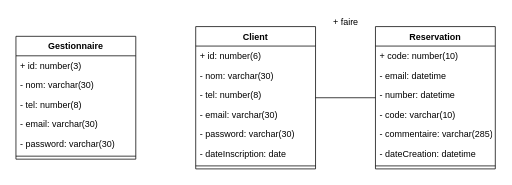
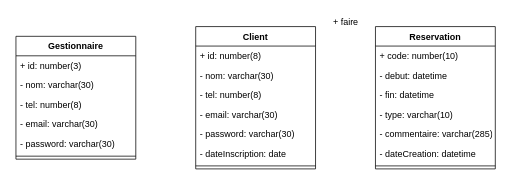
  <mxCell id="0" />
  <mxCell id="1" parent="0" />
  <mxCell id="2" value="Client" style="swimlane;fontStyle=1;align=center;verticalAlign=top;childLayout=stackLayout;horizontal=1;startSize=26;horizontalStack=0;resizeParent=1;resizeParentMax=0;resizeLast=0;collapsible=1;marginBottom=0;" parent="1" vertex="1"><mxGeometry x="260" y="35" width="160" height="190" as="geometry" /></mxCell>
- <mxCell id="3" value="+ id: number(6)" style="text;strokeColor=none;fillColor=none;align=left;verticalAlign=top;spacingLeft=4;spacingRight=4;overflow=hidden;rotatable=0;points=[[0,0.5],[1,0.5]];portConstraint=eastwest;" parent="2" vertex="1"><mxGeometry y="26" width="160" height="26" as="geometry" /></mxCell>
+ <mxCell id="3" value="+ id: number(8)" style="text;strokeColor=none;fillColor=none;align=left;verticalAlign=top;spacingLeft=4;spacingRight=4;overflow=hidden;rotatable=0;points=[[0,0.5],[1,0.5]];portConstraint=eastwest;" parent="2" vertex="1"><mxGeometry y="26" width="160" height="26" as="geometry" /></mxCell>
  <mxCell id="4" value="- nom: varchar(30)" style="text;strokeColor=none;fillColor=none;align=left;verticalAlign=top;spacingLeft=4;spacingRight=4;overflow=hidden;rotatable=0;points=[[0,0.5],[1,0.5]];portConstraint=eastwest;" parent="2" vertex="1"><mxGeometry y="52" width="160" height="26" as="geometry" /></mxCell>
  <mxCell id="5" value="- tel: number(8)" style="text;strokeColor=none;fillColor=none;align=left;verticalAlign=top;spacingLeft=4;spacingRight=4;overflow=hidden;rotatable=0;points=[[0,0.5],[1,0.5]];portConstraint=eastwest;" parent="2" vertex="1"><mxGeometry y="78" width="160" height="26" as="geometry" /></mxCell>
  <mxCell id="6" value="- email: varchar(30)" style="text;strokeColor=none;fillColor=none;align=left;verticalAlign=top;spacingLeft=4;spacingRight=4;overflow=hidden;rotatable=0;points=[[0,0.5],[1,0.5]];portConstraint=eastwest;" parent="2" vertex="1"><mxGeometry y="104" width="160" height="26" as="geometry" /></mxCell>
  <mxCell id="7" value="- password: varchar(30)" style="text;strokeColor=none;fillColor=none;align=left;verticalAlign=top;spacingLeft=4;spacingRight=4;overflow=hidden;rotatable=0;points=[[0,0.5],[1,0.5]];portConstraint=eastwest;" parent="2" vertex="1"><mxGeometry y="130" width="160" height="26" as="geometry" /></mxCell>
  <mxCell id="8" value="- dateInscription: date" style="text;strokeColor=none;fillColor=none;align=left;verticalAlign=top;spacingLeft=4;spacingRight=4;overflow=hidden;rotatable=0;points=[[0,0.5],[1,0.5]];portConstraint=eastwest;" parent="2" vertex="1"><mxGeometry y="156" width="160" height="26" as="geometry" /></mxCell>
  <mxCell id="9" value="" style="line;strokeWidth=1;fillColor=none;align=left;verticalAlign=middle;spacingTop=-1;spacingLeft=3;spacingRight=3;rotatable=0;labelPosition=right;points=[];portConstraint=eastwest;" parent="2" vertex="1"><mxGeometry y="182" width="160" height="8" as="geometry" /></mxCell>
  <mxCell id="10" value="Gestionnaire" style="swimlane;fontStyle=1;align=center;verticalAlign=top;childLayout=stackLayout;horizontal=1;startSize=26;horizontalStack=0;resizeParent=1;resizeParentMax=0;resizeLast=0;collapsible=1;marginBottom=0;" parent="1" vertex="1"><mxGeometry x="20" y="48" width="160" height="164" as="geometry" /></mxCell>
  <mxCell id="11" value="+ id: number(3)" style="text;strokeColor=none;fillColor=none;align=left;verticalAlign=top;spacingLeft=4;spacingRight=4;overflow=hidden;rotatable=0;points=[[0,0.5],[1,0.5]];portConstraint=eastwest;" parent="10" vertex="1"><mxGeometry y="26" width="160" height="26" as="geometry" /></mxCell>
  <mxCell id="12" value="- nom: varchar(30)" style="text;strokeColor=none;fillColor=none;align=left;verticalAlign=top;spacingLeft=4;spacingRight=4;overflow=hidden;rotatable=0;points=[[0,0.5],[1,0.5]];portConstraint=eastwest;" parent="10" vertex="1"><mxGeometry y="52" width="160" height="26" as="geometry" /></mxCell>
  <mxCell id="13" value="- tel: number(8)" style="text;strokeColor=none;fillColor=none;align=left;verticalAlign=top;spacingLeft=4;spacingRight=4;overflow=hidden;rotatable=0;points=[[0,0.5],[1,0.5]];portConstraint=eastwest;" parent="10" vertex="1"><mxGeometry y="78" width="160" height="26" as="geometry" /></mxCell>
  <mxCell id="14" value="- email: varchar(30)" style="text;strokeColor=none;fillColor=none;align=left;verticalAlign=top;spacingLeft=4;spacingRight=4;overflow=hidden;rotatable=0;points=[[0,0.5],[1,0.5]];portConstraint=eastwest;" parent="10" vertex="1"><mxGeometry y="104" width="160" height="26" as="geometry" /></mxCell>
  <mxCell id="15" value="- password: varchar(30)" style="text;strokeColor=none;fillColor=none;align=left;verticalAlign=top;spacingLeft=4;spacingRight=4;overflow=hidden;rotatable=0;points=[[0,0.5],[1,0.5]];portConstraint=eastwest;" parent="10" vertex="1"><mxGeometry y="130" width="160" height="26" as="geometry" /></mxCell>
  <mxCell id="16" value="" style="line;strokeWidth=1;fillColor=none;align=left;verticalAlign=middle;spacingTop=-1;spacingLeft=3;spacingRight=3;rotatable=0;labelPosition=right;points=[];portConstraint=eastwest;" parent="10" vertex="1"><mxGeometry y="156" width="160" height="8" as="geometry" /></mxCell>
  <mxCell id="17" value="Reservation" style="swimlane;fontStyle=1;align=center;verticalAlign=top;childLayout=stackLayout;horizontal=1;startSize=26;horizontalStack=0;resizeParent=1;resizeParentMax=0;resizeLast=0;collapsible=1;marginBottom=0;" parent="1" vertex="1"><mxGeometry x="500" y="35" width="160" height="190" as="geometry" /></mxCell>
  <mxCell id="18" value="+ code: number(10)" style="text;strokeColor=none;fillColor=none;align=left;verticalAlign=top;spacingLeft=4;spacingRight=4;overflow=hidden;rotatable=0;points=[[0,0.5],[1,0.5]];portConstraint=eastwest;" parent="17" vertex="1"><mxGeometry y="26" width="160" height="26" as="geometry" /></mxCell>
- <mxCell id="19" value="- email: datetime" style="text;strokeColor=none;fillColor=none;align=left;verticalAlign=top;spacingLeft=4;spacingRight=4;overflow=hidden;rotatable=0;points=[[0,0.5],[1,0.5]];portConstraint=eastwest;" parent="17" vertex="1"><mxGeometry y="52" width="160" height="26" as="geometry" /></mxCell>
- <mxCell id="20" value="- number: datetime" style="text;strokeColor=none;fillColor=none;align=left;verticalAlign=top;spacingLeft=4;spacingRight=4;overflow=hidden;rotatable=0;points=[[0,0.5],[1,0.5]];portConstraint=eastwest;" parent="17" vertex="1"><mxGeometry y="78" width="160" height="26" as="geometry" /></mxCell>
- <mxCell id="21" value="- code: varchar(10)" style="text;strokeColor=none;fillColor=none;align=left;verticalAlign=top;spacingLeft=4;spacingRight=4;overflow=hidden;rotatable=0;points=[[0,0.5],[1,0.5]];portConstraint=eastwest;" parent="17" vertex="1"><mxGeometry y="104" width="160" height="26" as="geometry" /></mxCell>
+ <mxCell id="19" value="- debut: datetime" style="text;strokeColor=none;fillColor=none;align=left;verticalAlign=top;spacingLeft=4;spacingRight=4;overflow=hidden;rotatable=0;points=[[0,0.5],[1,0.5]];portConstraint=eastwest;" parent="17" vertex="1"><mxGeometry y="52" width="160" height="26" as="geometry" /></mxCell>
+ <mxCell id="20" value="- fin: datetime" style="text;strokeColor=none;fillColor=none;align=left;verticalAlign=top;spacingLeft=4;spacingRight=4;overflow=hidden;rotatable=0;points=[[0,0.5],[1,0.5]];portConstraint=eastwest;" parent="17" vertex="1"><mxGeometry y="78" width="160" height="26" as="geometry" /></mxCell>
+ <mxCell id="21" value="- type: varchar(10)" style="text;strokeColor=none;fillColor=none;align=left;verticalAlign=top;spacingLeft=4;spacingRight=4;overflow=hidden;rotatable=0;points=[[0,0.5],[1,0.5]];portConstraint=eastwest;" parent="17" vertex="1"><mxGeometry y="104" width="160" height="26" as="geometry" /></mxCell>
  <mxCell id="22" value="- commentaire: varchar(285)" style="text;strokeColor=none;fillColor=none;align=left;verticalAlign=top;spacingLeft=4;spacingRight=4;overflow=hidden;rotatable=0;points=[[0,0.5],[1,0.5]];portConstraint=eastwest;" parent="17" vertex="1"><mxGeometry y="130" width="160" height="26" as="geometry" /></mxCell>
  <mxCell id="23" value="- dateCreation: datetime" style="text;strokeColor=none;fillColor=none;align=left;verticalAlign=top;spacingLeft=4;spacingRight=4;overflow=hidden;rotatable=0;points=[[0,0.5],[1,0.5]];portConstraint=eastwest;" parent="17" vertex="1"><mxGeometry y="156" width="160" height="26" as="geometry" /></mxCell>
  <mxCell id="24" value="" style="line;strokeWidth=1;fillColor=none;align=left;verticalAlign=middle;spacingTop=-1;spacingLeft=3;spacingRight=3;rotatable=0;labelPosition=right;points=[];portConstraint=eastwest;" parent="17" vertex="1"><mxGeometry y="182" width="160" height="8" as="geometry" /></mxCell>
- <mxCell id="25" style="edgeStyle=orthogonalEdgeStyle;rounded=0;orthogonalLoop=1;jettySize=auto;html=1;endArrow=none;endFill=0;" parent="1" source="2" target="17" edge="1"><mxGeometry relative="1" as="geometry" /></mxCell>
  <mxCell id="26" value="+ faire" style="text;html=1;align=center;verticalAlign=middle;resizable=0;points=[];autosize=1;strokeColor=none;fillColor=none;" parent="1" vertex="1"><mxGeometry x="435" y="20" width="50" height="20" as="geometry" /></mxCell>
